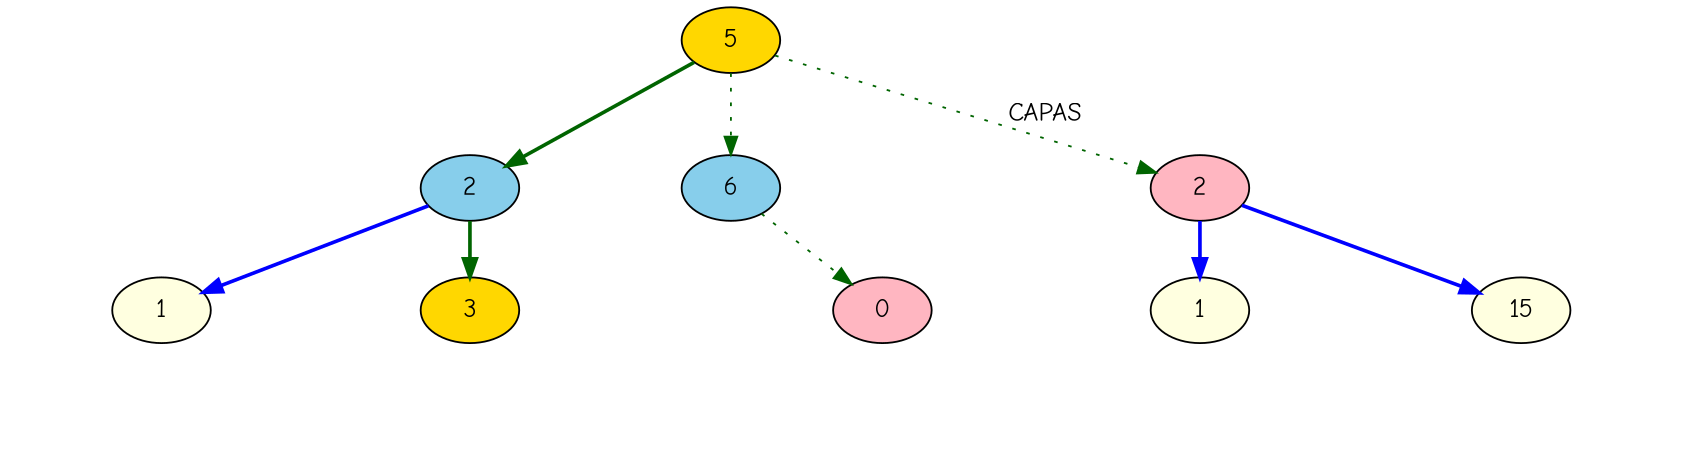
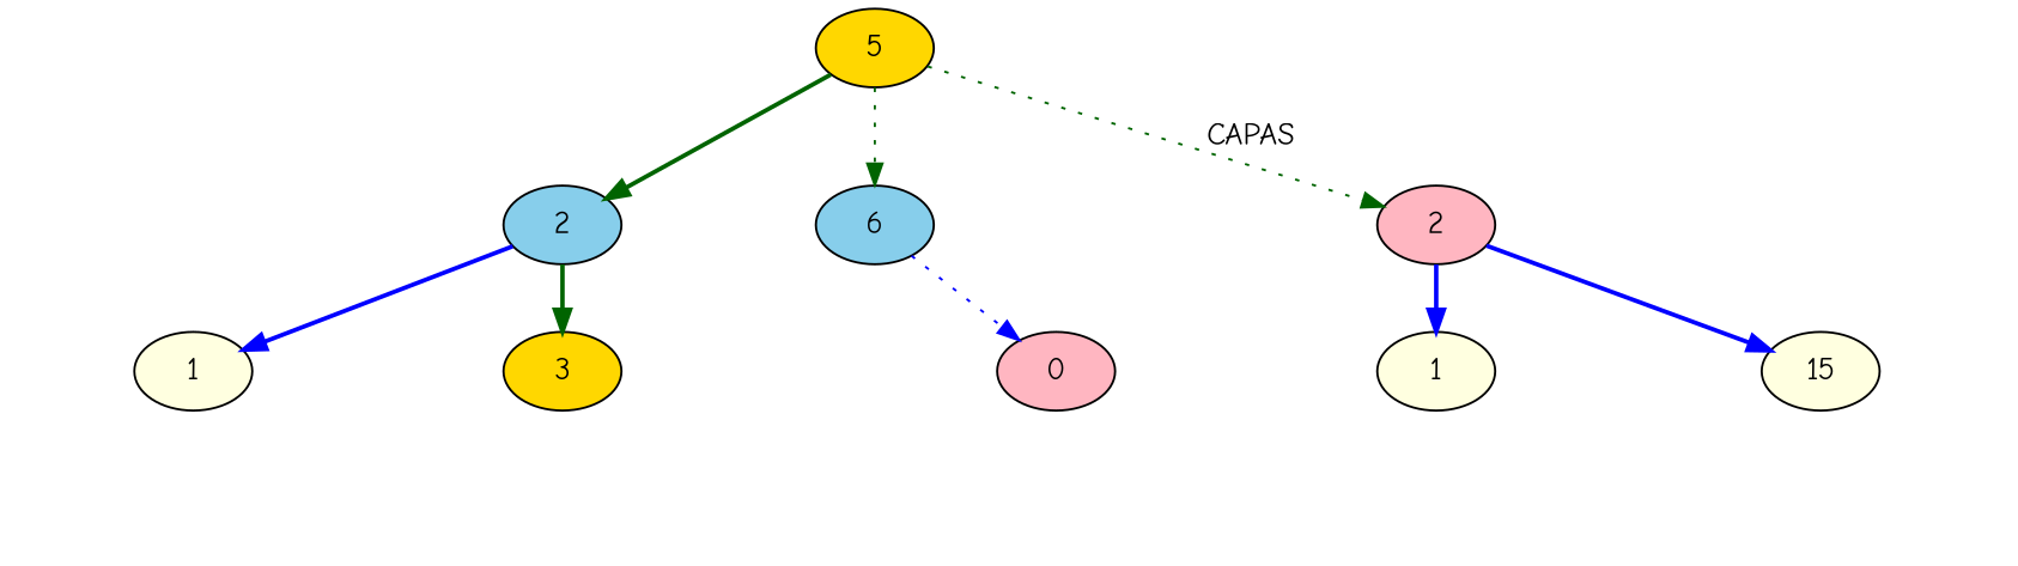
  digraph {
    fontname="Comic Neue"
    nodesep=0
    ranksep=0.4
    node [fillcolor="#88E1F7" fontname="Comic Neue" style=filled]
    edge [fontname="Comic Neue" style=invisible arrowsize=0]
    n1 [fillcolor=gold label=5]
    n2 [fillcolor=skyblue label=2]
    n3 [fillcolor=skyblue label=6]
    n4 [fillcolor=lightpink label=2]
    n5 [fillcolor=lightyellow label=1]
    n6 [fillcolor=gold label=3]
    Invisible759326409 [style=invis]
    n8 [fillcolor=lightpink label=0]
    n9 [fillcolor=lightyellow label=1]
    n10 [fillcolor=lightyellow label=15]
    Invisible219936980 [style=invis]
    Invisible419326396 [style=invis]
    Invisible697067219 [style=invis]
    Invisible1596895885 [style=invis]
    Invisible1672017739 [style=invis]
    n1 -> n2 [color=darkgreen style=bold arrowsize=""]
    n1 -> n3 [color=darkgreen style=dotted arrowsize=""]
    n1 -> n4 [color=darkgreen label=CAPAS style=dotted arrowsize=""]
    n2 -> n5 [color=blue style=bold arrowsize=""]
    n2 -> n6 [color=darkgreen style=bold arrowsize=""]
    n3 -> Invisible759326409
-   n3 -> n8 [color=darkgreen style=dotted arrowsize=""]
+   n3 -> n8 [color=blue style=dotted arrowsize=""]
    n4 -> n9 [color=blue style=bold arrowsize=""]
    n4 -> n10 [color=blue style=bold arrowsize=""]
    n5 -> Invisible219936980
    n5 -> Invisible219936980
    n6 -> Invisible419326396
    n6 -> Invisible419326396
    n8 -> Invisible697067219
    n8 -> Invisible697067219
    n9 -> Invisible1596895885
    n9 -> Invisible1596895885
    n10 -> Invisible1672017739
    n10 -> Invisible1672017739
  }
